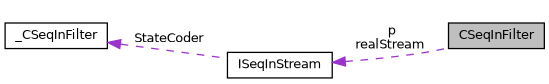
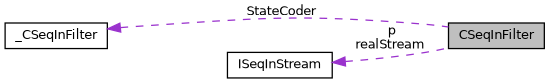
  digraph {
    rankdir=LR
    node [color=black fillcolor=white fontname=Helvetica fontsize=10 shape=record style=filled]
    edge [color=darkorchid3 dir=back fontname=Helvetica fontsize=10 labelfontname=Helvetica labelfontsize=10 style=dashed]
    n1 [fillcolor=grey75 fontcolor=black height=0.2 label=CSeqInFilter width=0.4]
    n2 [height=0.2 label=ISeqInStream width=0.4]
    n3 [height=0.2 label=_CSeqInFilter width=0.4]
    n2 -> n1 [label=" p\nrealStream"]
-   n3 -> n2 [label=" StateCoder"]
+   n3 -> n1 [label=" StateCoder"]
  }
